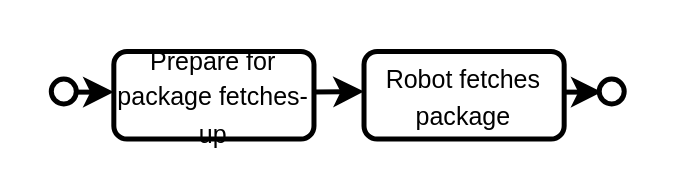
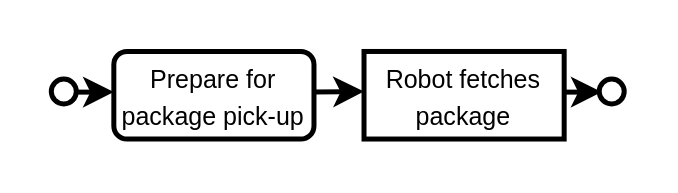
  <mxCell id="0" />
  <mxCell id="1" parent="0" />
  <mxCell id="2" value="" style="group;strokeWidth=2;" vertex="1" connectable="0" parent="1"><mxGeometry x="20" y="20" width="229" height="35" as="geometry" /></mxCell>
- <mxCell id="3" value="&lt;font style=&quot;line-height: 1; font-size: 10px;&quot;&gt;Prepare for package fetches-up&lt;/font&gt;" style="rounded=1;whiteSpace=wrap;html=1;strokeColor=#000000;strokeWidth=2;" vertex="1" parent="2"><mxGeometry x="25" width="80" height="35" as="geometry" /></mxCell>
- <mxCell id="4" value="&lt;font style=&quot;line-height: 1; font-size: 10px;&quot;&gt;Robot fetches package&lt;/font&gt;" style="rounded=1;whiteSpace=wrap;html=1;strokeColor=#000000;strokeWidth=2;" vertex="1" parent="2"><mxGeometry x="125" width="80" height="35" as="geometry" /></mxCell>
+ <mxCell id="3" value="&lt;font style=&quot;line-height: 1; font-size: 10px;&quot;&gt;Prepare for package pick-up&lt;/font&gt;" style="rounded=1;whiteSpace=wrap;html=1;strokeColor=#000000;strokeWidth=2;" vertex="1" parent="2"><mxGeometry x="25" width="80" height="35" as="geometry" /></mxCell>
+ <mxCell id="4" value="&lt;font style=&quot;line-height: 1; font-size: 10px;&quot;&gt;Robot fetches package&lt;/font&gt;" style="whiteSpace=wrap;html=1;strokeColor=#000000;strokeWidth=2;rounded=0;" vertex="1" parent="2"><mxGeometry x="125" width="80" height="35" as="geometry" /></mxCell>
  <mxCell id="5" value="" style="ellipse;whiteSpace=wrap;html=1;aspect=fixed;fontSize=8;strokeColor=#000000;strokeWidth=2;" vertex="1" parent="2"><mxGeometry y="11" width="10" height="10" as="geometry" /></mxCell>
  <mxCell id="6" value="" style="ellipse;whiteSpace=wrap;html=1;aspect=fixed;fontSize=8;strokeColor=#000000;strokeWidth=2;" vertex="1" parent="2"><mxGeometry x="219" y="11" width="10" height="10" as="geometry" /></mxCell>
  <mxCell id="7" value="" style="endArrow=classic;html=1;rounded=0;fontSize=8;strokeColor=#000000;strokeWidth=2;" edge="1" parent="2"><mxGeometry width="50" height="50" relative="1" as="geometry"><mxPoint x="10" y="16.25" as="sourcePoint" /><mxPoint x="25" y="16.25" as="targetPoint" /></mxGeometry></mxCell>
  <mxCell id="8" value="" style="endArrow=classic;html=1;rounded=0;fontSize=8;strokeColor=#000000;strokeWidth=2;" edge="1" parent="2"><mxGeometry width="50" height="50" relative="1" as="geometry"><mxPoint x="205" y="16.25" as="sourcePoint" /><mxPoint x="220" y="16.25" as="targetPoint" /></mxGeometry></mxCell>
  <mxCell id="9" value="" style="endArrow=classic;html=1;rounded=0;fontSize=8;strokeColor=#000000;strokeWidth=2;" edge="1" parent="2"><mxGeometry width="50" height="50" relative="1" as="geometry"><mxPoint x="105" y="16.25" as="sourcePoint" /><mxPoint x="125" y="16" as="targetPoint" /></mxGeometry></mxCell>
